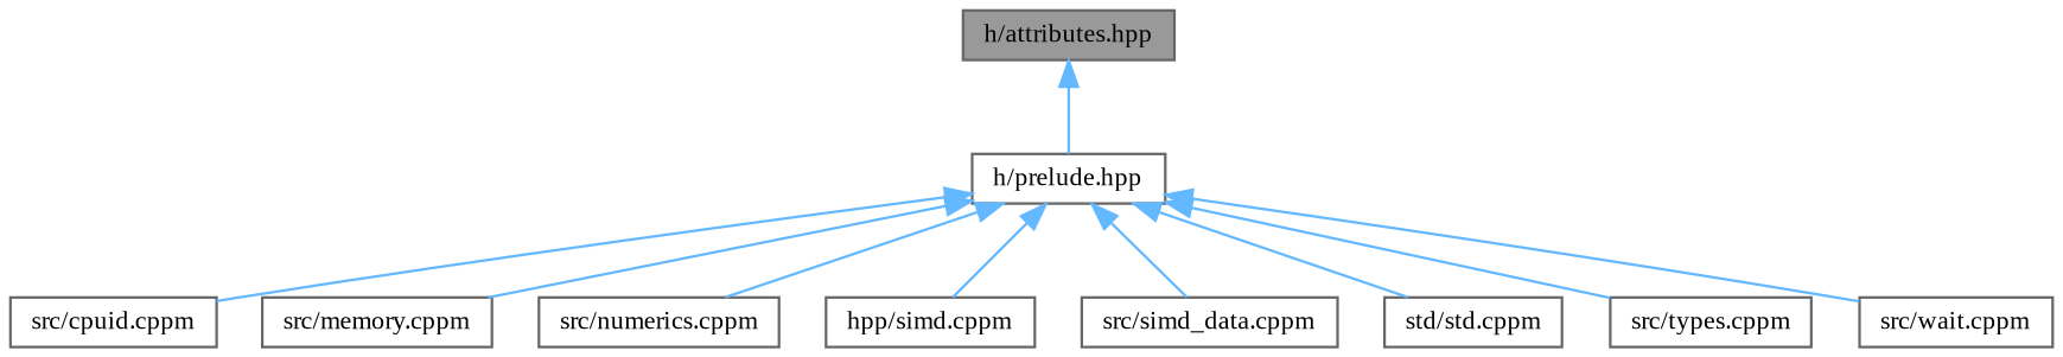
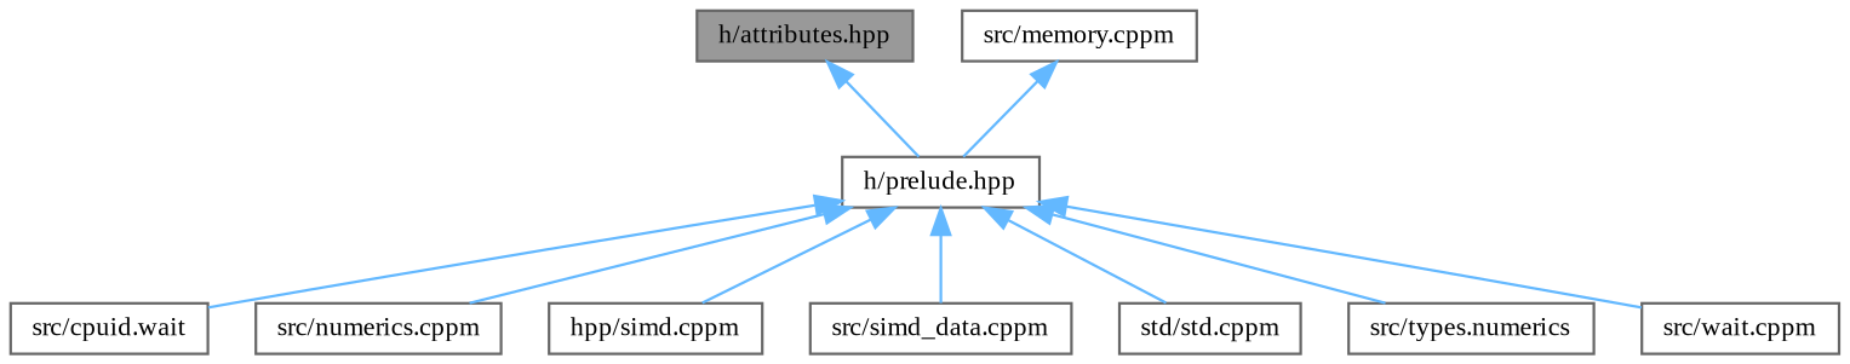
  digraph {
    fontname="Liberation Serif"
    node [color=grey40 fillcolor=white fontname="Liberation Serif" fontsize=10 shape=box style=filled]
    edge [color=steelblue1 dir=back fontname="Liberation Serif" fontsize=10 labelfontname=Helvetica labelfontsize=10 style=solid]
    n1 [color=gray40 fillcolor=grey60 fontcolor=black height=0.2 label="h/attributes.hpp" width=0.4]
    n2 [height=0.2 label="h/prelude.hpp" width=0.4]
-   n3 [height=0.2 label="src/cpuid.cppm" width=0.4]
+   n3 [height=0.2 label="src/cpuid.wait" width=0.4]
    n4 [height=0.2 label="src/memory.cppm" width=0.4]
    n5 [height=0.2 label="src/numerics.cppm" width=0.4]
    n6 [height=0.2 label="hpp/simd.cppm" width=0.4]
    n7 [height=0.2 label="src/simd_data.cppm" width=0.4]
    n8 [height=0.2 label="std/std.cppm" width=0.4]
-   n9 [height=0.2 label="src/types.cppm" width=0.4]
+   n9 [height=0.2 label="src/types.numerics" width=0.4]
    n10 [height=0.2 label="src/wait.cppm" width=0.4]
    n1 -> n2
    n2 -> n3
-   n2 -> n4
+   n4 -> n2
    n2 -> n5
    n2 -> n6
    n2 -> n7
    n2 -> n8
    n2 -> n9
    n2 -> n10
  }
